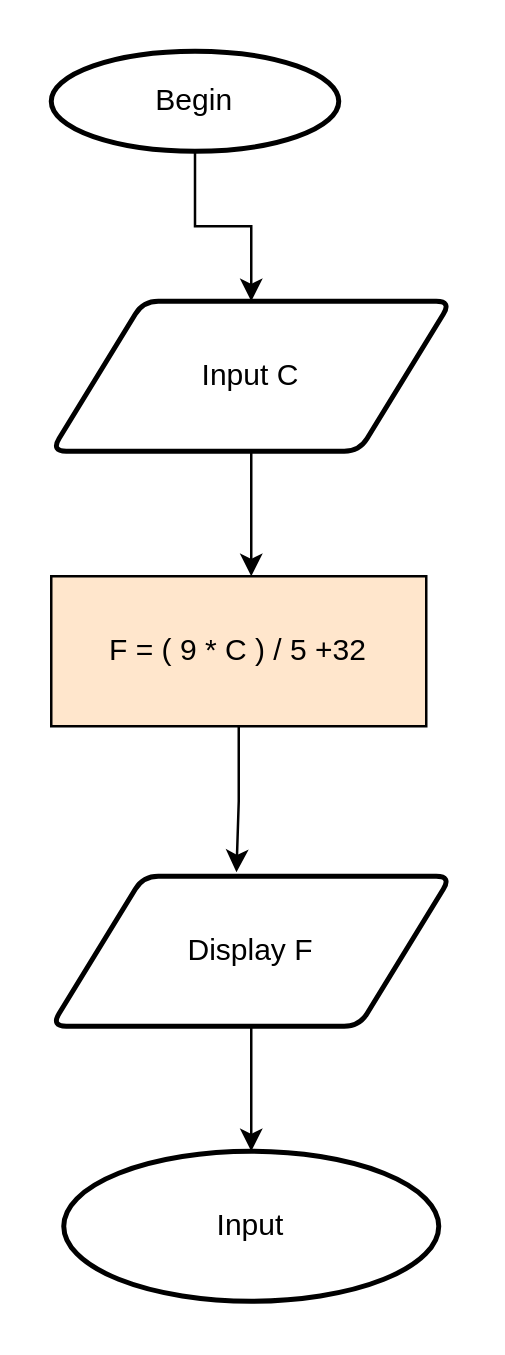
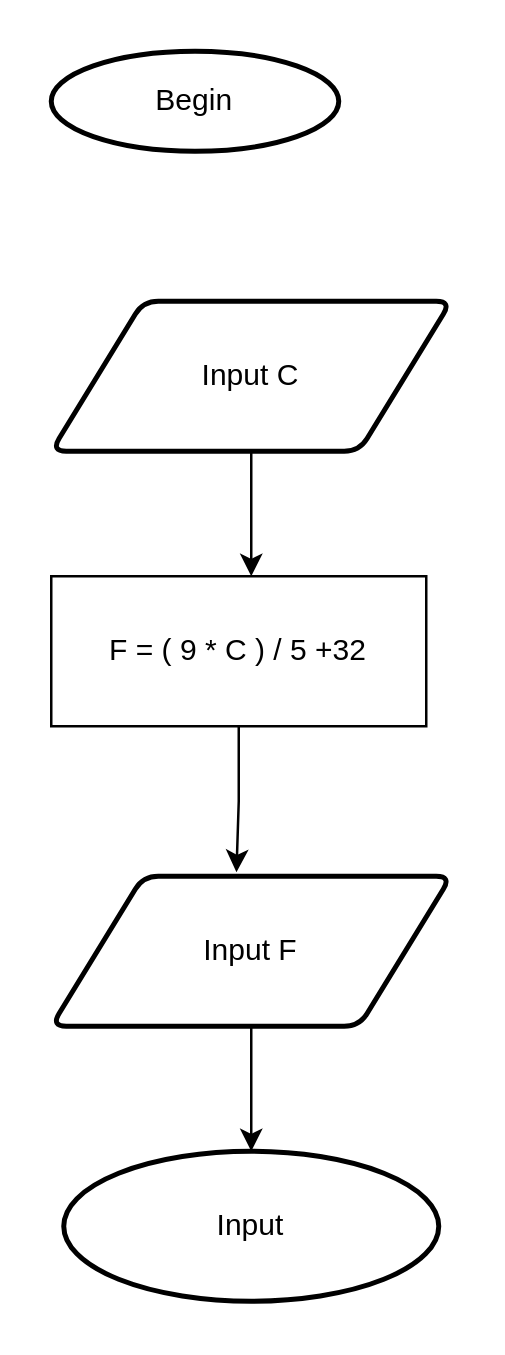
  <mxCell id="0" />
  <mxCell id="1" parent="0" />
- <mxCell id="2" style="edgeStyle=orthogonalEdgeStyle;rounded=0;orthogonalLoop=1;jettySize=auto;html=1;exitX=0.5;exitY=1;exitDx=0;exitDy=0;exitPerimeter=0;entryX=0.5;entryY=0;entryDx=0;entryDy=0;align=center;verticalAlign=middle;" edge="1" parent="1" source="3" target="5"><mxGeometry relative="1" as="geometry" /></mxCell>
  <mxCell id="3" value="Begin" style="strokeWidth=2;html=1;shape=mxgraph.flowchart.start_1;whiteSpace=wrap;align=center;verticalAlign=middle;" vertex="1" parent="1"><mxGeometry x="20" y="20" width="115" height="40" as="geometry" /></mxCell>
  <mxCell id="4" style="edgeStyle=orthogonalEdgeStyle;rounded=0;orthogonalLoop=1;jettySize=auto;html=1;exitX=0.5;exitY=1;exitDx=0;exitDy=0;align=center;verticalAlign=middle;" edge="1" parent="1" source="5"><mxGeometry relative="1" as="geometry"><mxPoint x="100" y="230" as="targetPoint" /></mxGeometry></mxCell>
  <mxCell id="5" value="Input C" style="shape=parallelogram;html=1;strokeWidth=2;perimeter=parallelogramPerimeter;whiteSpace=wrap;rounded=1;arcSize=12;size=0.23;align=center;verticalAlign=middle;" vertex="1" parent="1"><mxGeometry x="20" y="120" width="160" height="60" as="geometry" /></mxCell>
  <mxCell id="6" style="edgeStyle=orthogonalEdgeStyle;rounded=0;orthogonalLoop=1;jettySize=auto;html=1;entryX=0.463;entryY=-0.027;entryDx=0;entryDy=0;entryPerimeter=0;align=center;verticalAlign=middle;" edge="1" parent="1" source="7" target="10"><mxGeometry relative="1" as="geometry" /></mxCell>
- <mxCell id="7" value="F = ( 9 * C ) / 5 +32" style="rounded=0;whiteSpace=wrap;html=1;align=center;verticalAlign=middle;fillColor=#ffe6cc;" vertex="1" parent="1"><mxGeometry x="20" y="230" width="150" height="60" as="geometry" /></mxCell>
+ <mxCell id="7" value="F = ( 9 * C ) / 5 +32" style="rounded=0;whiteSpace=wrap;html=1;align=center;verticalAlign=middle;" vertex="1" parent="1"><mxGeometry x="20" y="230" width="150" height="60" as="geometry" /></mxCell>
  <mxCell id="8" value="Input" style="strokeWidth=2;html=1;shape=mxgraph.flowchart.start_1;whiteSpace=wrap;align=center;verticalAlign=middle;" vertex="1" parent="1"><mxGeometry x="25" y="460" width="150" height="60" as="geometry" /></mxCell>
  <mxCell id="9" style="edgeStyle=orthogonalEdgeStyle;rounded=0;orthogonalLoop=1;jettySize=auto;html=1;exitX=0.5;exitY=1;exitDx=0;exitDy=0;" edge="1" parent="1" source="10"><mxGeometry relative="1" as="geometry"><mxPoint x="100" y="460" as="targetPoint" /></mxGeometry></mxCell>
- <mxCell id="10" value="Display F" style="shape=parallelogram;html=1;strokeWidth=2;perimeter=parallelogramPerimeter;whiteSpace=wrap;rounded=1;arcSize=12;size=0.23;align=center;verticalAlign=middle;" vertex="1" parent="1"><mxGeometry x="20" y="350" width="160" height="60" as="geometry" /></mxCell>
+ <mxCell id="10" value="Input F" style="shape=parallelogram;html=1;strokeWidth=2;perimeter=parallelogramPerimeter;whiteSpace=wrap;rounded=1;arcSize=12;size=0.23;align=center;verticalAlign=middle;" vertex="1" parent="1"><mxGeometry x="20" y="350" width="160" height="60" as="geometry" /></mxCell>
